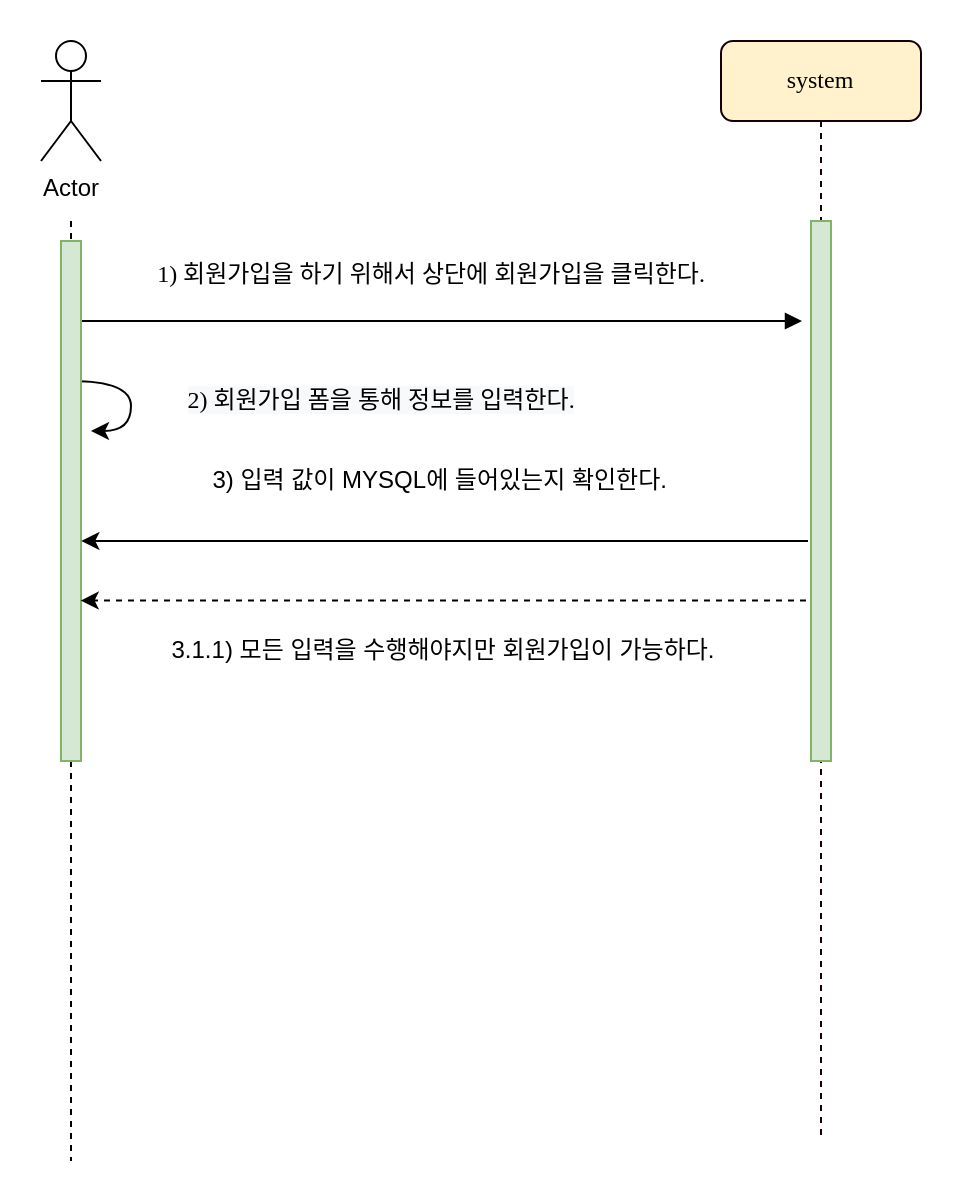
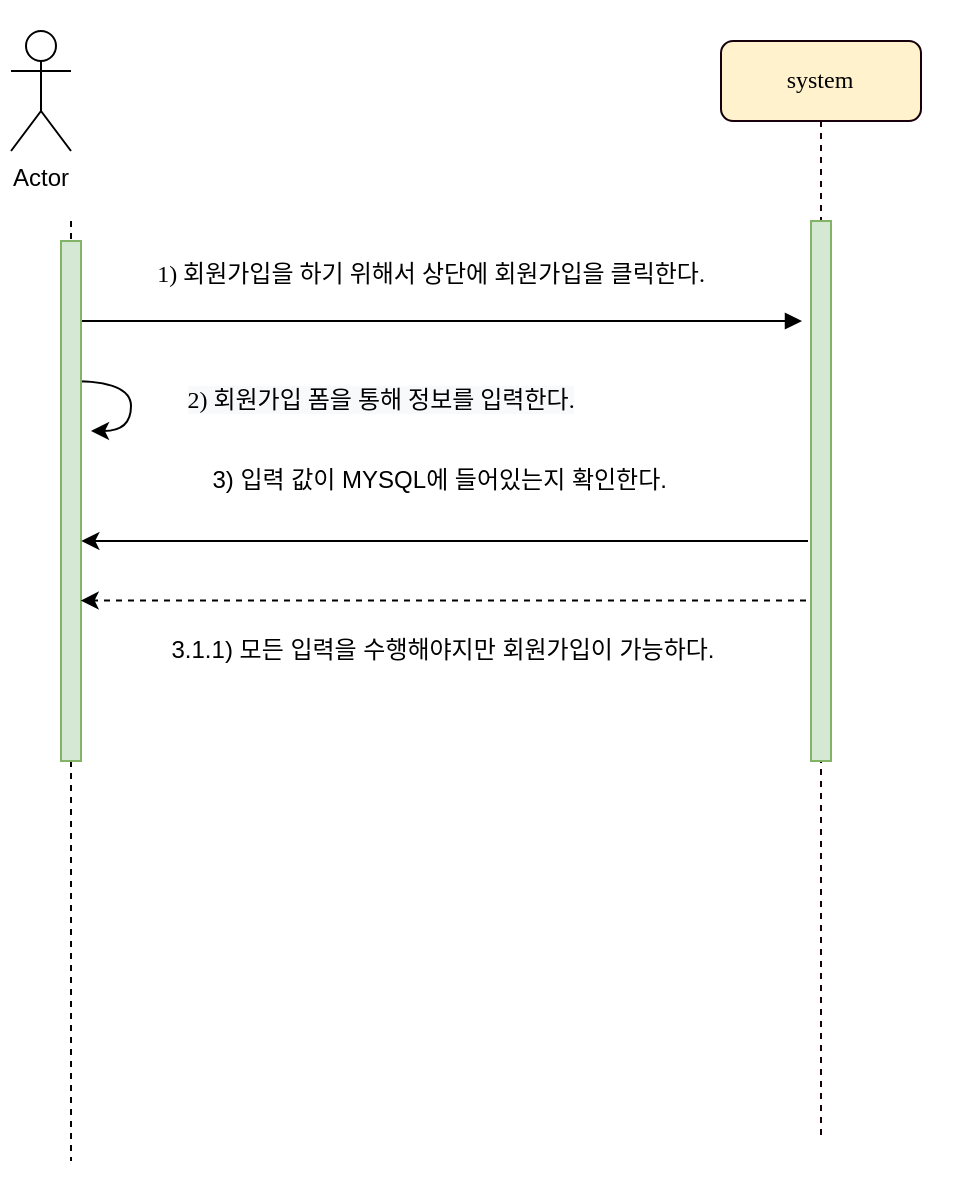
  <mxCell id="0" />
  <mxCell id="1" parent="0" />
  <mxCell id="2" value="" style="line;strokeWidth=1;direction=south;html=1;perimeter=backbonePerimeter;points=[];outlineConnect=0;dashed=1;" parent="1" vertex="1"><mxGeometry x="30" y="110" width="10" height="470" as="geometry" /></mxCell>
  <mxCell id="3" value="system" style="shape=umlLifeline;perimeter=lifelinePerimeter;whiteSpace=wrap;html=1;container=1;collapsible=0;recursiveResize=0;outlineConnect=0;rounded=1;shadow=0;comic=0;labelBackgroundColor=none;strokeColor=#17000C;strokeWidth=1;fillColor=#fff2cc;fontFamily=Verdana;fontSize=12;align=center;" parent="1" vertex="1"><mxGeometry x="360" y="20" width="100" height="550" as="geometry" /></mxCell>
  <mxCell id="4" value="" style="html=1;points=[];perimeter=orthogonalPerimeter;rounded=0;shadow=0;comic=0;labelBackgroundColor=none;strokeColor=#82b366;strokeWidth=1;fillColor=#d5e8d4;fontFamily=Verdana;fontSize=12;align=center;" parent="3" vertex="1"><mxGeometry x="45" y="90" width="10" height="270" as="geometry" /></mxCell>
  <mxCell id="5" value="&lt;p class=&quot;0&quot; style=&quot;line-height: 140%&quot;&gt;1) 회원가입을 하기 위해서 상단에 회원가입을 클릭한다.&lt;br&gt;&lt;/p&gt;" style="html=1;verticalAlign=bottom;endArrow=block;entryX=0;entryY=0;labelBackgroundColor=none;fontFamily=Verdana;fontSize=12;edgeStyle=elbowEdgeStyle;elbow=vertical;" parent="1" edge="1"><mxGeometry relative="1" as="geometry"><mxPoint x="30" y="160" as="sourcePoint" /><mxPoint x="400.5" y="160" as="targetPoint" /></mxGeometry></mxCell>
- <mxCell id="6" value="Actor" style="shape=umlActor;verticalLabelPosition=bottom;labelBackgroundColor=#ffffff;verticalAlign=top;html=1;outlineConnect=0;" parent="1" vertex="1"><mxGeometry x="20" y="20" width="30" height="60" as="geometry" /></mxCell>
+ <mxCell id="6" value="Actor" style="shape=umlActor;verticalLabelPosition=bottom;labelBackgroundColor=#ffffff;verticalAlign=top;html=1;outlineConnect=0;" parent="1" vertex="1"><mxGeometry x="5" y="15" width="30" height="60" as="geometry" /></mxCell>
  <mxCell id="7" value="&lt;p class=&quot;0&quot; style=&quot;line-height: 140%&quot;&gt;&lt;span lang=&quot;EN-US&quot; style=&quot;font-family: &amp;#34;verdana&amp;#34; ; font-size: 9pt ; letter-spacing: 0pt ; background-color: rgb(248 , 249 , 250)&quot;&gt;2)&amp;nbsp;&lt;/span&gt;&lt;span style=&quot;font-family: &amp;#34;verdana&amp;#34; ; font-size: 9pt ; background-color: rgb(248 , 249 , 250)&quot;&gt;회원가입 폼을 통해 정보를 입력한다&lt;/span&gt;&lt;span lang=&quot;EN-US&quot; style=&quot;font-family: &amp;#34;verdana&amp;#34; ; font-size: 9pt ; letter-spacing: 0pt ; background-color: rgb(248 , 249 , 250)&quot;&gt;.&lt;/span&gt;&lt;br&gt;&lt;/p&gt;" style="edgeStyle=orthogonalEdgeStyle;curved=1;rounded=0;orthogonalLoop=1;jettySize=auto;html=1;" parent="1" edge="1"><mxGeometry x="-0.2" y="-125" relative="1" as="geometry"><mxPoint x="45" y="215" as="targetPoint" /><mxPoint x="35" y="190" as="sourcePoint" /><Array as="points"><mxPoint x="65" y="190" /><mxPoint x="65" y="215" /></Array><mxPoint x="250" y="10" as="offset" /></mxGeometry></mxCell>
  <mxCell id="8" value="" style="html=1;points=[];perimeter=orthogonalPerimeter;fillColor=#d5e8d4;strokeColor=#82b366;" parent="1" vertex="1"><mxGeometry x="30" y="120" width="10" height="260" as="geometry" /></mxCell>
  <mxCell id="9" style="edgeStyle=none;rounded=0;orthogonalLoop=1;jettySize=auto;html=1;entryX=1.167;entryY=0.522;entryDx=0;entryDy=0;entryPerimeter=0;" parent="1" edge="1"><mxGeometry relative="1" as="geometry"><mxPoint x="403.5" y="269.96" as="sourcePoint" /><mxPoint x="40.17" y="269.96" as="targetPoint" /></mxGeometry></mxCell>
  <mxCell id="10" value="&lt;p class=&quot;0&quot; style=&quot;line-height: 140%&quot;&gt;&lt;span lang=&quot;EN-US&quot; style=&quot;letter-spacing: 0pt ; font-size: 9.0pt&quot;&gt;3) &lt;/span&gt;&lt;span style=&quot;font-size: 9.0pt&quot;&gt;입력 값이 &lt;/span&gt;&lt;span lang=&quot;EN-US&quot; style=&quot;letter-spacing: 0pt ; font-size: 9.0pt&quot;&gt;MYSQL&lt;/span&gt;&lt;span style=&quot;font-size: 9.0pt&quot;&gt;에 들어있는지 확인한다&lt;/span&gt;&lt;span lang=&quot;EN-US&quot; style=&quot;letter-spacing: 0pt ; font-size: 9.0pt&quot;&gt;.&amp;nbsp;&lt;/span&gt;&lt;/p&gt;" style="text;html=1;resizable=0;points=[];align=center;verticalAlign=middle;labelBackgroundColor=#ffffff;" parent="9" vertex="1" connectable="0"><mxGeometry x="0.162" y="-3" relative="1" as="geometry"><mxPoint x="27.5" y="-27" as="offset" /></mxGeometry></mxCell>
  <mxCell id="11" style="edgeStyle=none;rounded=0;orthogonalLoop=1;jettySize=auto;html=1;entryX=1.233;entryY=0.532;entryDx=0;entryDy=0;entryPerimeter=0;dashed=1;" parent="1" edge="1"><mxGeometry relative="1" as="geometry"><mxPoint x="402.5" y="299.76" as="sourcePoint" /><mxPoint x="39.83" y="299.76" as="targetPoint" /></mxGeometry></mxCell>
  <mxCell id="12" value="&lt;p class=&quot;0&quot; style=&quot;line-height: 120%&quot;&gt;&lt;span lang=&quot;EN-US&quot; style=&quot;letter-spacing: 0pt ; font-size: 9.0pt&quot;&gt;3.1.1) &lt;/span&gt;&lt;span style=&quot;font-size: 9.0pt&quot;&gt;모든 입력을 수행해야지만 회원가입이 가능하다&lt;/span&gt;&lt;span lang=&quot;EN-US&quot; style=&quot;letter-spacing: 0pt ; font-size: 9.0pt&quot;&gt;.&lt;/span&gt;&lt;/p&gt;" style="text;html=1;resizable=0;points=[];align=center;verticalAlign=middle;labelBackgroundColor=#ffffff;" parent="11" vertex="1" connectable="0"><mxGeometry x="0.131" relative="1" as="geometry"><mxPoint x="22.5" y="25" as="offset" /></mxGeometry></mxCell>
